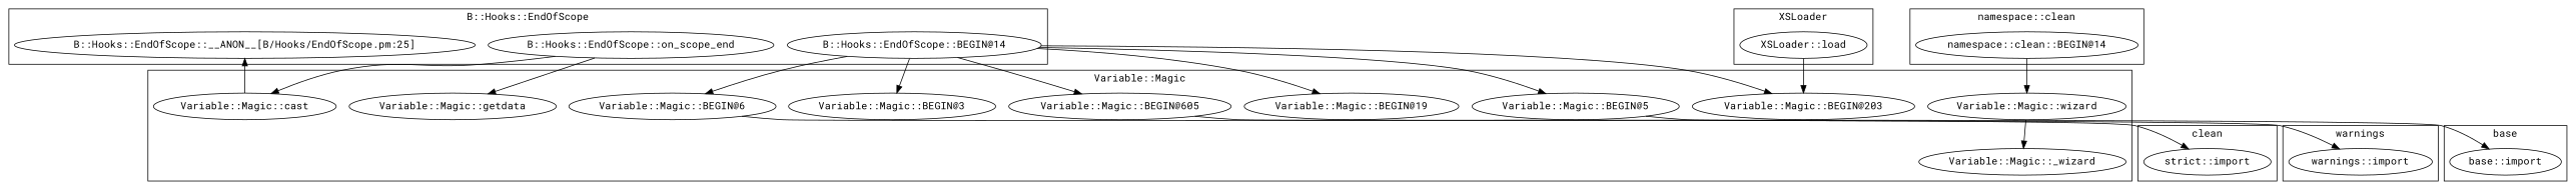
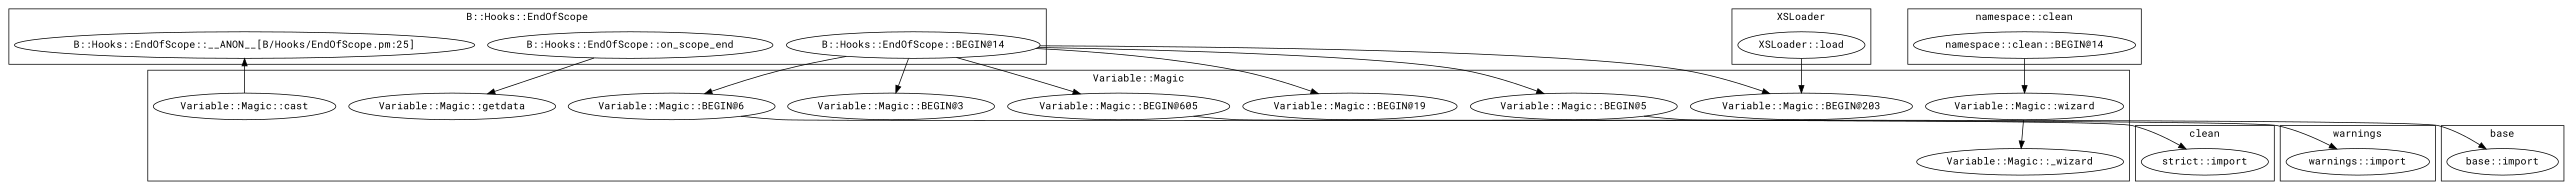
  digraph {
    fontname="Roboto Mono"
    node [fontname="Roboto Mono"]
    edge [fontname="Roboto Mono"]
    "base::import"
    "warnings::import"
    "strict::import"
    "Variable::Magic::wizard"
    "Variable::Magic::BEGIN@5"
    "Variable::Magic::BEGIN@3"
    "Variable::Magic::BEGIN@6"
    "Variable::Magic::BEGIN@19"
    "Variable::Magic::BEGIN@605"
    "Variable::Magic::BEGIN@203"
    "Variable::Magic::_wizard"
    "Variable::Magic::getdata"
    "Variable::Magic::cast"
    "XSLoader::load"
    "B::Hooks::EndOfScope::__ANON__[B/Hooks/EndOfScope.pm:25]"
    "B::Hooks::EndOfScope::on_scope_end"
    "B::Hooks::EndOfScope::BEGIN@14"
    "namespace::clean::BEGIN@14"
    subgraph cluster_1 {
      label=base
      "base::import"
    }
    subgraph cluster_2 {
      label=warnings
      "warnings::import"
    }
    subgraph cluster_3 {
      label=clean
      "strict::import"
    }
    subgraph cluster_4 {
      label="Variable::Magic"
      "Variable::Magic::wizard"
      "Variable::Magic::BEGIN@5"
      "Variable::Magic::BEGIN@3"
      "Variable::Magic::BEGIN@6"
      "Variable::Magic::BEGIN@19"
      "Variable::Magic::BEGIN@605"
      "Variable::Magic::BEGIN@203"
      "Variable::Magic::_wizard"
      "Variable::Magic::getdata"
      "Variable::Magic::cast"
    }
    subgraph cluster_5 {
      label=XSLoader
      "XSLoader::load"
    }
    subgraph cluster_6 {
      label="B::Hooks::EndOfScope"
      "B::Hooks::EndOfScope::__ANON__[B/Hooks/EndOfScope.pm:25]"
      "B::Hooks::EndOfScope::on_scope_end"
      "B::Hooks::EndOfScope::BEGIN@14"
    }
    subgraph cluster_7 {
      label="namespace::clean"
      "namespace::clean::BEGIN@14"
    }
    "Variable::Magic::wizard" -> "Variable::Magic::_wizard"
    "Variable::Magic::BEGIN@5" -> "strict::import"
    "Variable::Magic::BEGIN@6" -> "warnings::import"
    "Variable::Magic::BEGIN@605" -> "base::import"
    "Variable::Magic::cast" -> "B::Hooks::EndOfScope::__ANON__[B/Hooks/EndOfScope.pm:25]"
    "XSLoader::load" -> "Variable::Magic::BEGIN@203"
    "B::Hooks::EndOfScope::on_scope_end" -> "Variable::Magic::getdata"
-   "B::Hooks::EndOfScope::on_scope_end" -> "Variable::Magic::cast"
    "B::Hooks::EndOfScope::BEGIN@14" -> "Variable::Magic::BEGIN@5"
    "B::Hooks::EndOfScope::BEGIN@14" -> "Variable::Magic::BEGIN@3"
    "B::Hooks::EndOfScope::BEGIN@14" -> "Variable::Magic::BEGIN@6"
    "B::Hooks::EndOfScope::BEGIN@14" -> "Variable::Magic::BEGIN@19"
    "B::Hooks::EndOfScope::BEGIN@14" -> "Variable::Magic::BEGIN@605"
    "B::Hooks::EndOfScope::BEGIN@14" -> "Variable::Magic::BEGIN@203"
    "namespace::clean::BEGIN@14" -> "Variable::Magic::wizard"
  }
